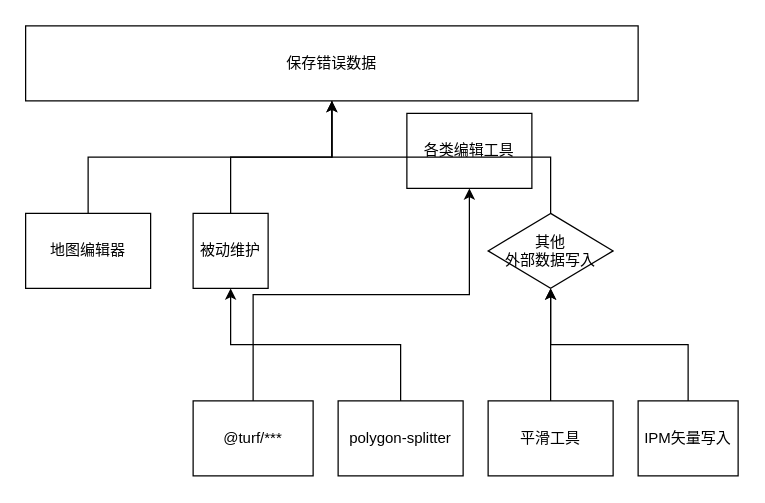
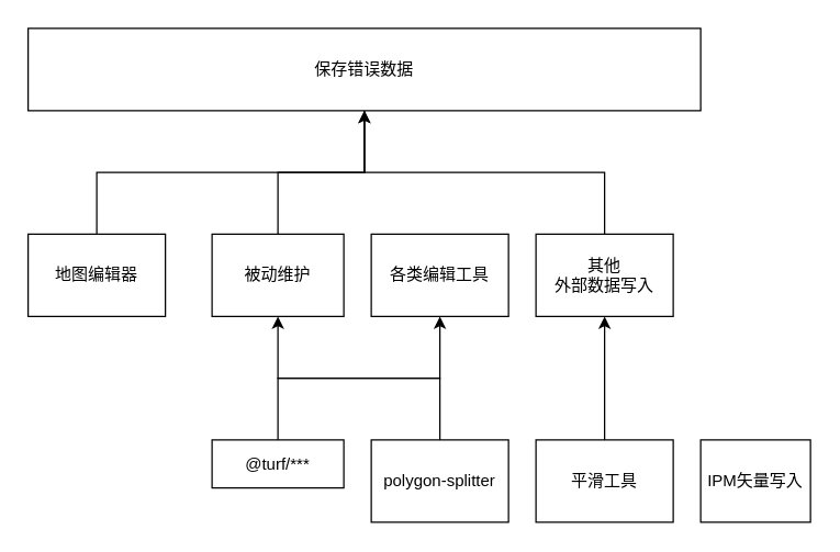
  <mxCell id="0" />
  <mxCell id="1" parent="0" />
  <mxCell id="2" style="edgeStyle=orthogonalEdgeStyle;rounded=0;orthogonalLoop=1;jettySize=auto;html=1;exitX=0.5;exitY=1;exitDx=0;exitDy=0;entryX=0.5;entryY=0;entryDx=0;entryDy=0;startArrow=classic;startFill=1;endArrow=none;endFill=0;" edge="1" parent="1" source="3" target="11"><mxGeometry relative="1" as="geometry" /></mxCell>
- <mxCell id="3" value="被动维护" style="rounded=0;whiteSpace=wrap;html=1;" vertex="1" parent="1"><mxGeometry x="154" y="170" width="60" height="60" as="geometry" /></mxCell>
- <mxCell id="4" value="各类编辑工具" style="rounded=0;whiteSpace=wrap;html=1;" vertex="1" parent="1"><mxGeometry x="325" y="90" width="100" height="60" as="geometry" /></mxCell>
+ <mxCell id="3" value="被动维护" style="rounded=0;whiteSpace=wrap;html=1;" vertex="1" parent="1"><mxGeometry x="154" y="170" width="96" height="60" as="geometry" /></mxCell>
+ <mxCell id="4" value="各类编辑工具" style="rounded=0;whiteSpace=wrap;html=1;" vertex="1" parent="1"><mxGeometry x="270" y="170" width="100" height="60" as="geometry" /></mxCell>
  <mxCell id="5" style="edgeStyle=orthogonalEdgeStyle;rounded=0;orthogonalLoop=1;jettySize=auto;html=1;exitX=0.5;exitY=1;exitDx=0;exitDy=0;entryX=0.5;entryY=0;entryDx=0;entryDy=0;startArrow=classic;startFill=1;endArrow=none;endFill=0;" edge="1" parent="1" source="7" target="16"><mxGeometry relative="1" as="geometry" /></mxCell>
- <mxCell id="6" style="edgeStyle=orthogonalEdgeStyle;rounded=0;orthogonalLoop=1;jettySize=auto;html=1;exitX=0.5;exitY=1;exitDx=0;exitDy=0;entryX=0.5;entryY=0;entryDx=0;entryDy=0;startArrow=classic;startFill=1;endArrow=none;endFill=0;" edge="1" parent="1" source="7" target="17"><mxGeometry relative="1" as="geometry" /></mxCell>
- <mxCell id="7" value="其他&lt;br&gt;外部数据写入" style="rhombus;whiteSpace=wrap;html=1;" vertex="1" parent="1"><mxGeometry x="390" y="170" width="100" height="60" as="geometry" /></mxCell>
+ <mxCell id="7" value="其他&lt;br&gt;外部数据写入" style="rounded=0;whiteSpace=wrap;html=1;" vertex="1" parent="1"><mxGeometry x="390" y="170" width="100" height="60" as="geometry" /></mxCell>
  <mxCell id="8" value="地图编辑器" style="rounded=0;whiteSpace=wrap;html=1;" vertex="1" parent="1"><mxGeometry x="20" y="170" width="100" height="60" as="geometry" /></mxCell>
  <mxCell id="9" style="edgeStyle=orthogonalEdgeStyle;rounded=0;orthogonalLoop=1;jettySize=auto;html=1;exitX=0.5;exitY=0;exitDx=0;exitDy=0;entryX=0.5;entryY=1;entryDx=0;entryDy=0;" edge="1" parent="1" source="10" target="4"><mxGeometry relative="1" as="geometry" /></mxCell>
- <mxCell id="10" value="@turf/***" style="rounded=0;whiteSpace=wrap;html=1;" vertex="1" parent="1"><mxGeometry x="154" y="320" width="96" height="60" as="geometry" /></mxCell>
+ <mxCell id="10" value="@turf/***" style="rounded=0;whiteSpace=wrap;html=1;" vertex="1" parent="1"><mxGeometry x="154" y="320" width="96" height="35" as="geometry" /></mxCell>
  <mxCell id="11" value="polygon-splitter" style="rounded=0;whiteSpace=wrap;html=1;" vertex="1" parent="1"><mxGeometry x="270" y="320" width="100" height="60" as="geometry" /></mxCell>
  <mxCell id="12" style="edgeStyle=orthogonalEdgeStyle;rounded=0;orthogonalLoop=1;jettySize=auto;html=1;exitX=0.5;exitY=1;exitDx=0;exitDy=0;startArrow=classic;startFill=1;endArrow=none;endFill=0;" edge="1" parent="1" source="15" target="8"><mxGeometry relative="1" as="geometry" /></mxCell>
  <mxCell id="13" style="edgeStyle=orthogonalEdgeStyle;rounded=0;orthogonalLoop=1;jettySize=auto;html=1;exitX=0.5;exitY=1;exitDx=0;exitDy=0;entryX=0.5;entryY=0;entryDx=0;entryDy=0;startArrow=classic;startFill=1;endArrow=none;endFill=0;" edge="1" parent="1" source="15" target="3"><mxGeometry relative="1" as="geometry" /></mxCell>
  <mxCell id="14" style="edgeStyle=orthogonalEdgeStyle;rounded=0;orthogonalLoop=1;jettySize=auto;html=1;exitX=0.5;exitY=1;exitDx=0;exitDy=0;startArrow=none;startFill=0;endArrow=none;endFill=0;" edge="1" parent="1" source="15" target="7"><mxGeometry relative="1" as="geometry" /></mxCell>
  <mxCell id="15" value="保存错误数据" style="rounded=0;whiteSpace=wrap;html=1;" vertex="1" parent="1"><mxGeometry x="20" y="20" width="490" height="60" as="geometry" /></mxCell>
  <mxCell id="16" value="平滑工具" style="rounded=0;whiteSpace=wrap;html=1;" vertex="1" parent="1"><mxGeometry x="390" y="320" width="100" height="60" as="geometry" /></mxCell>
  <mxCell id="17" value="IPM矢量写入" style="rounded=0;whiteSpace=wrap;html=1;" vertex="1" parent="1"><mxGeometry x="510" y="320" width="80" height="60" as="geometry" /></mxCell>
